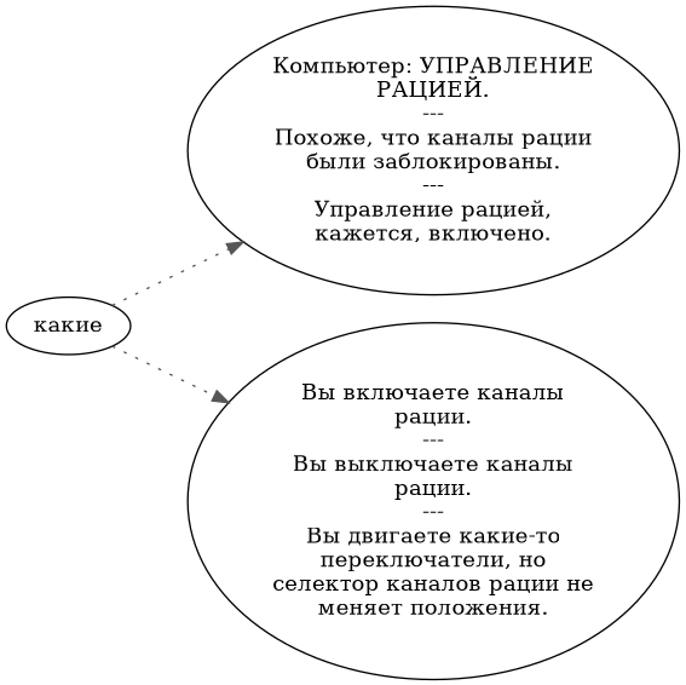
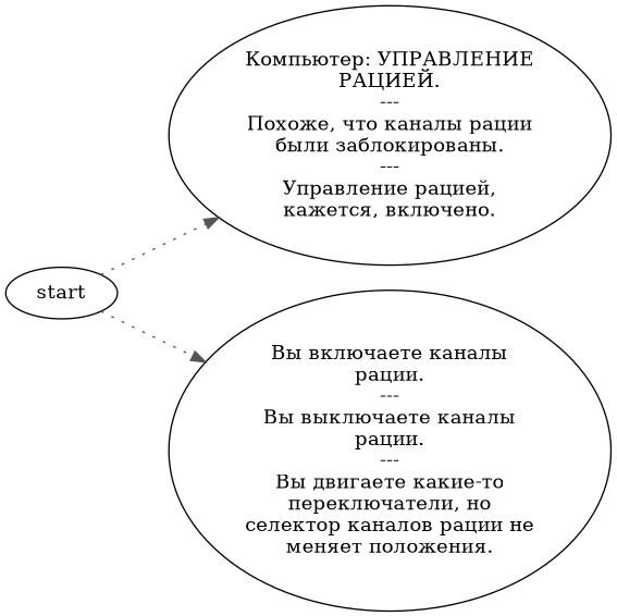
  digraph {
    rankdir=LR
    node [color="#000000" fillcolor="#FFFFFF" style=filled]
    edge [color="#555555" style=dotted]
-   start [label="какие"]
+   start
    n2 [label="Компьютер: УПРАВЛЕНИЕ\nРАЦИЕЙ.\n---\nПохоже, что каналы рации\nбыли заблокированы.\n---\nУправление рацией,\nкажется, включено."]
    n3 [label="Вы включаете каналы\nрации.\n---\nВы выключаете каналы\nрации.\n---\nВы двигаете какие-то\nпереключатели, но\nселектор каналов рации не\nменяет положения."]
    start -> n2
    start -> n3
  }
